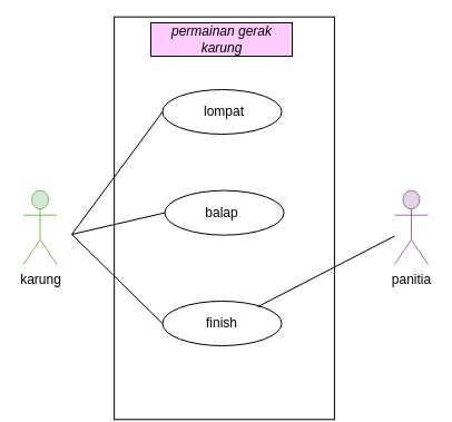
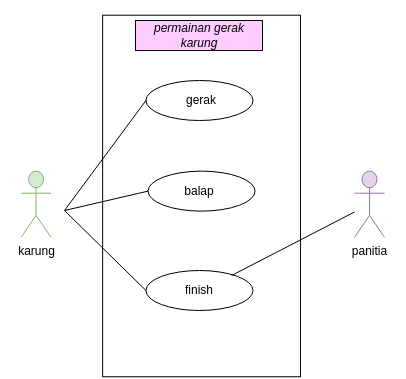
  <mxCell id="0" />
  <mxCell id="1" parent="0" />
  <mxCell id="2" value="" style="rounded=0;whiteSpace=wrap;html=1;rotation=90;" vertex="1" parent="1"><mxGeometry x="20.25" y="96.56" width="361.57" height="197.81" as="geometry" /></mxCell>
  <mxCell id="3" value="panitia" style="shape=umlActor;verticalLabelPosition=bottom;verticalAlign=top;html=1;outlineConnect=0;fillColor=#e1d5e7;strokeColor=#9673a6;" vertex="1" parent="1"><mxGeometry x="354" y="170.63" width="30" height="66.25" as="geometry" /></mxCell>
  <mxCell id="4" value="karung" style="shape=umlActor;verticalLabelPosition=bottom;verticalAlign=top;html=1;outlineConnect=0;fillColor=#d5e8d4;strokeColor=#82b366;" vertex="1" parent="1"><mxGeometry x="20.57" y="170.63" width="30" height="66.25" as="geometry" /></mxCell>
  <mxCell id="5" value="" style="ellipse;whiteSpace=wrap;html=1;" vertex="1" parent="1"><mxGeometry x="145.48" y="80" width="107.04" height="40" as="geometry" /></mxCell>
  <mxCell id="6" value="permainan gerak karung" style="text;html=1;strokeColor=none;fillColor=none;align=center;verticalAlign=middle;whiteSpace=wrap;rounded=0;fontStyle=2;labelBackgroundColor=#FFCCFF;labelBorderColor=default;" vertex="1" parent="1"><mxGeometry x="134" y="20" width="130" height="30" as="geometry" /></mxCell>
  <mxCell id="7" value="" style="ellipse;whiteSpace=wrap;html=1;" vertex="1" parent="1"><mxGeometry x="145.48" y="270" width="107.04" height="40" as="geometry" /></mxCell>
- <mxCell id="8" value="lompat" style="text;html=1;strokeColor=none;fillColor=none;align=center;verticalAlign=middle;whiteSpace=wrap;rounded=0;" vertex="1" parent="1"><mxGeometry x="171.04" y="85" width="60" height="30" as="geometry" /></mxCell>
+ <mxCell id="8" value="gerak" style="text;html=1;strokeColor=none;fillColor=none;align=center;verticalAlign=middle;whiteSpace=wrap;rounded=0;" vertex="1" parent="1"><mxGeometry x="171.04" y="85" width="60" height="30" as="geometry" /></mxCell>
  <mxCell id="9" value="" style="ellipse;whiteSpace=wrap;html=1;" vertex="1" parent="1"><mxGeometry x="147.52" y="170.63" width="107.04" height="40" as="geometry" /></mxCell>
  <mxCell id="10" value="balap" style="text;html=1;strokeColor=none;fillColor=none;align=center;verticalAlign=middle;whiteSpace=wrap;rounded=0;" vertex="1" parent="1"><mxGeometry x="169" y="175.63" width="60" height="30" as="geometry" /></mxCell>
  <mxCell id="11" value="" style="endArrow=none;html=1;rounded=0;exitX=1;exitY=0;exitDx=0;exitDy=0;" edge="1" parent="1" target="3"><mxGeometry width="50" height="50" relative="1" as="geometry"><mxPoint x="231.04" y="275" as="sourcePoint" /><mxPoint x="304" y="180" as="targetPoint" /></mxGeometry></mxCell>
  <mxCell id="12" value="finish" style="text;html=1;strokeColor=none;fillColor=none;align=center;verticalAlign=middle;whiteSpace=wrap;rounded=0;" vertex="1" parent="1"><mxGeometry x="169" y="275" width="60" height="30" as="geometry" /></mxCell>
  <mxCell id="13" value="" style="endArrow=none;html=1;rounded=0;exitX=0;exitY=0.5;exitDx=0;exitDy=0;" edge="1" parent="1" source="7"><mxGeometry width="50" height="50" relative="1" as="geometry"><mxPoint x="254" y="230" as="sourcePoint" /><mxPoint x="64" y="210" as="targetPoint" /></mxGeometry></mxCell>
  <mxCell id="14" value="" style="endArrow=none;html=1;rounded=0;entryX=0;entryY=0.5;entryDx=0;entryDy=0;" edge="1" parent="1" target="9"><mxGeometry width="50" height="50" relative="1" as="geometry"><mxPoint x="64" y="210" as="sourcePoint" /><mxPoint x="164" y="200" as="targetPoint" /></mxGeometry></mxCell>
  <mxCell id="15" value="" style="endArrow=none;html=1;rounded=0;entryX=0;entryY=0.5;entryDx=0;entryDy=0;" edge="1" parent="1" target="5"><mxGeometry width="50" height="50" relative="1" as="geometry"><mxPoint x="64" y="210" as="sourcePoint" /><mxPoint x="304" y="180" as="targetPoint" /></mxGeometry></mxCell>
